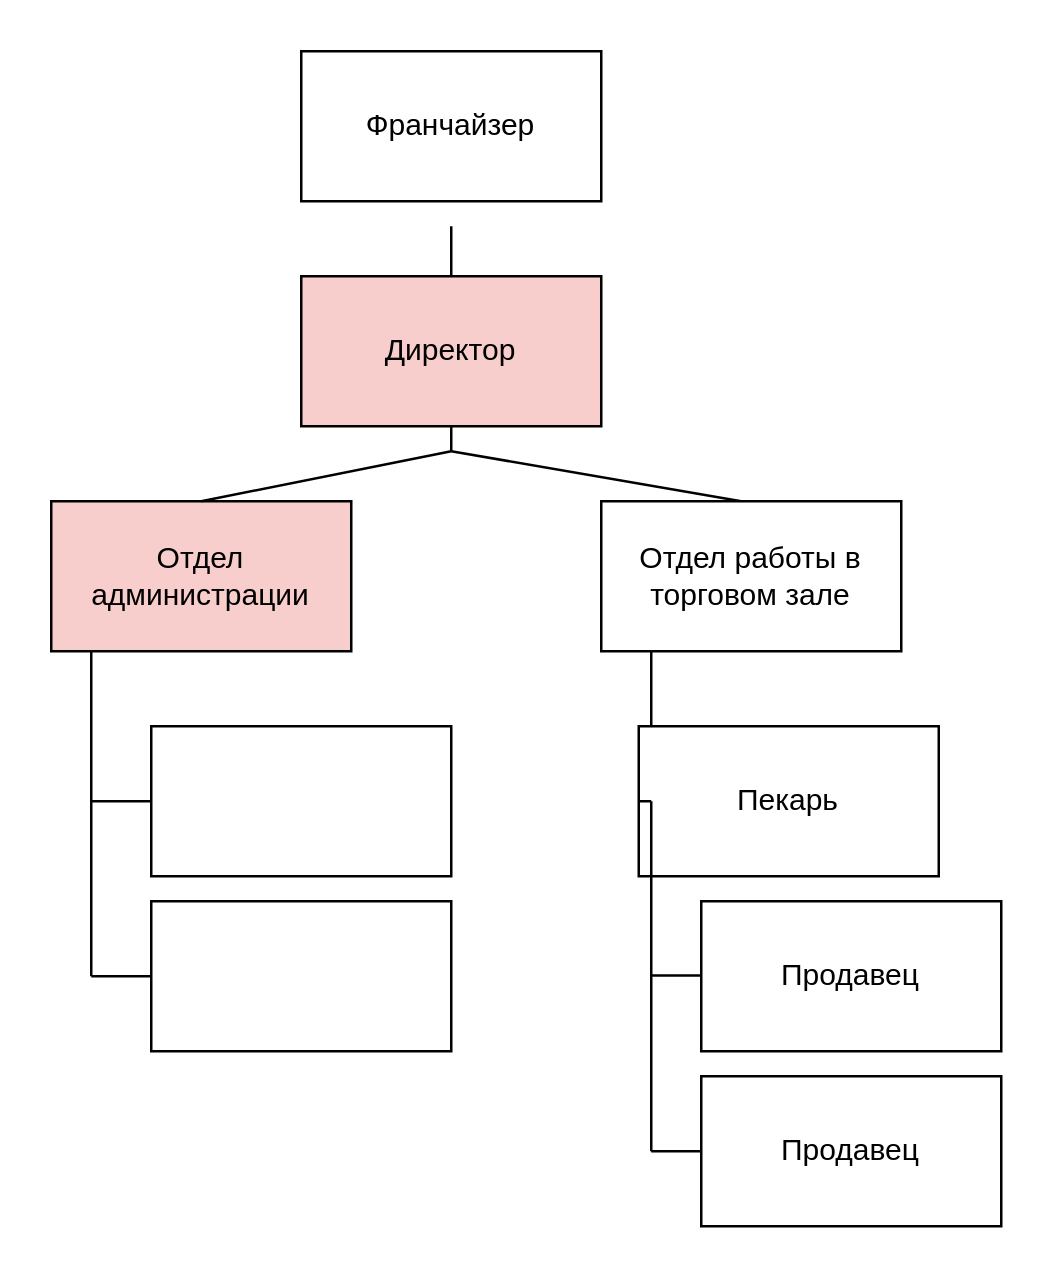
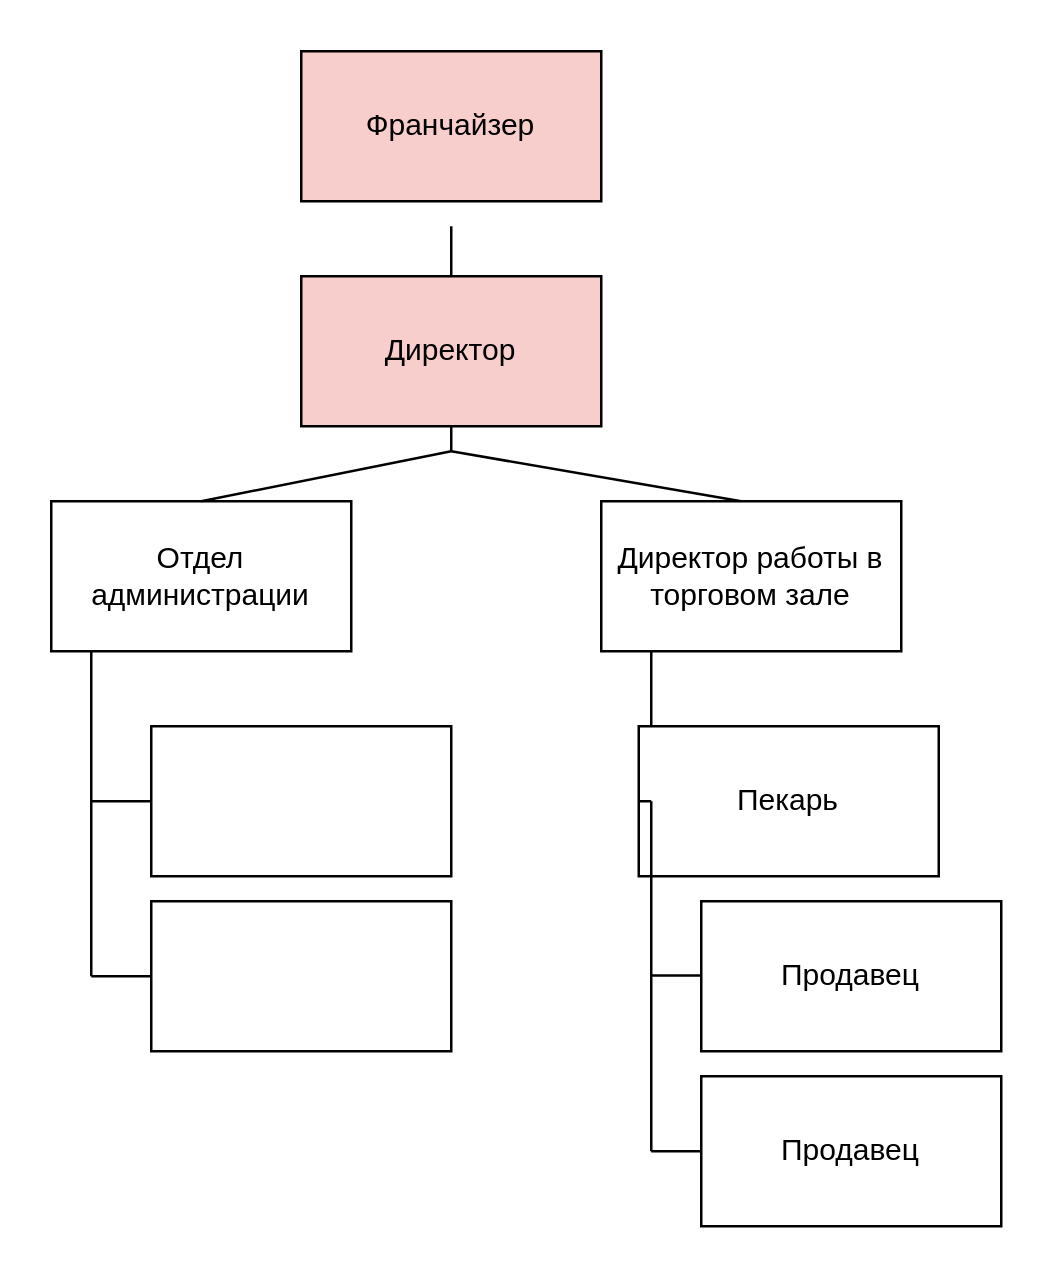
  <mxCell id="0" />
  <mxCell id="1" parent="0" />
- <mxCell id="2" value="Франчайзер" style="rounded=0;whiteSpace=wrap;html=1;" vertex="1" parent="1"><mxGeometry x="120" y="20" width="120" height="60" as="geometry" /></mxCell>
+ <mxCell id="2" value="Франчайзер" style="rounded=0;whiteSpace=wrap;html=1;fillColor=#f8cecc;" vertex="1" parent="1"><mxGeometry x="120" y="20" width="120" height="60" as="geometry" /></mxCell>
  <mxCell id="3" value="Директор" style="rounded=0;whiteSpace=wrap;html=1;fillColor=#f8cecc;" vertex="1" parent="1"><mxGeometry x="120" y="110" width="120" height="60" as="geometry" /></mxCell>
  <mxCell id="4" value="" style="endArrow=none;html=1;rounded=0;" edge="1" parent="1"><mxGeometry width="50" height="50" relative="1" as="geometry"><mxPoint x="296" y="200" as="sourcePoint" /><mxPoint x="180" y="180" as="targetPoint" /></mxGeometry></mxCell>
  <mxCell id="5" value="" style="endArrow=none;html=1;rounded=0;" edge="1" parent="1" source="3"><mxGeometry width="50" height="50" relative="1" as="geometry"><mxPoint x="130" y="140" as="sourcePoint" /><mxPoint x="180" y="90" as="targetPoint" /></mxGeometry></mxCell>
- <mxCell id="6" value="Отдел работы в торговом зале" style="rounded=0;whiteSpace=wrap;html=1;" vertex="1" parent="1"><mxGeometry x="240" y="200" width="120" height="60" as="geometry" /></mxCell>
+ <mxCell id="6" value="Директор работы в торговом зале" style="rounded=0;whiteSpace=wrap;html=1;" vertex="1" parent="1"><mxGeometry x="240" y="200" width="120" height="60" as="geometry" /></mxCell>
  <mxCell id="7" value="" style="endArrow=none;html=1;rounded=0;" edge="1" parent="1"><mxGeometry width="50" height="50" relative="1" as="geometry"><mxPoint x="260" y="320" as="sourcePoint" /><mxPoint x="260" y="260" as="targetPoint" /></mxGeometry></mxCell>
  <mxCell id="8" value="Пекарь" style="rounded=0;whiteSpace=wrap;html=1;" vertex="1" parent="1"><mxGeometry x="255" y="290" width="120" height="60" as="geometry" /></mxCell>
  <mxCell id="9" value="" style="endArrow=none;html=1;rounded=0;exitX=0;exitY=0.5;exitDx=0;exitDy=0;" edge="1" parent="1" source="8"><mxGeometry width="50" height="50" relative="1" as="geometry"><mxPoint x="210" y="370" as="sourcePoint" /><mxPoint x="260" y="320" as="targetPoint" /></mxGeometry></mxCell>
  <mxCell id="10" value="" style="endArrow=none;html=1;rounded=0;" edge="1" parent="1"><mxGeometry width="50" height="50" relative="1" as="geometry"><mxPoint x="260" y="460" as="sourcePoint" /><mxPoint x="260" y="320" as="targetPoint" /></mxGeometry></mxCell>
  <mxCell id="11" value="" style="endArrow=none;html=1;rounded=0;" edge="1" parent="1"><mxGeometry width="50" height="50" relative="1" as="geometry"><mxPoint x="280" y="389.66" as="sourcePoint" /><mxPoint x="260" y="389.66" as="targetPoint" /></mxGeometry></mxCell>
  <mxCell id="12" value="Продавец" style="rounded=0;whiteSpace=wrap;html=1;" vertex="1" parent="1"><mxGeometry x="280" y="360" width="120" height="60" as="geometry" /></mxCell>
  <mxCell id="13" value="Продавец" style="rounded=0;whiteSpace=wrap;html=1;" vertex="1" parent="1"><mxGeometry x="280" y="430" width="120" height="60" as="geometry" /></mxCell>
  <mxCell id="14" value="" style="endArrow=none;html=1;rounded=0;exitX=0;exitY=0.5;exitDx=0;exitDy=0;" edge="1" parent="1" source="13"><mxGeometry width="50" height="50" relative="1" as="geometry"><mxPoint x="180" y="430" as="sourcePoint" /><mxPoint x="260" y="460" as="targetPoint" /><Array as="points" /></mxGeometry></mxCell>
  <mxCell id="15" value="" style="endArrow=none;html=1;rounded=0;entryX=0.5;entryY=1;entryDx=0;entryDy=0;" edge="1" parent="1" target="3"><mxGeometry width="50" height="50" relative="1" as="geometry"><mxPoint x="180" y="180" as="sourcePoint" /><mxPoint x="180" y="180" as="targetPoint" /></mxGeometry></mxCell>
- <mxCell id="16" value="Отдел администрации" style="rounded=0;whiteSpace=wrap;html=1;fillColor=#f8cecc;" vertex="1" parent="1"><mxGeometry x="20" y="200" width="120" height="60" as="geometry" /></mxCell>
+ <mxCell id="16" value="Отдел администрации" style="rounded=0;whiteSpace=wrap;html=1;" vertex="1" parent="1"><mxGeometry x="20" y="200" width="120" height="60" as="geometry" /></mxCell>
  <mxCell id="17" value="" style="endArrow=none;html=1;rounded=0;exitX=0.5;exitY=0;exitDx=0;exitDy=0;" edge="1" parent="1" source="16"><mxGeometry width="50" height="50" relative="1" as="geometry"><mxPoint x="130" y="230" as="sourcePoint" /><mxPoint x="180" y="180" as="targetPoint" /></mxGeometry></mxCell>
  <mxCell id="18" value="" style="rounded=0;whiteSpace=wrap;html=1;" vertex="1" parent="1"><mxGeometry x="60" y="290" width="120" height="60" as="geometry" /></mxCell>
  <mxCell id="19" value="" style="endArrow=none;html=1;rounded=0;" edge="1" parent="1"><mxGeometry width="50" height="50" relative="1" as="geometry"><mxPoint x="36" y="390" as="sourcePoint" /><mxPoint x="36" y="260" as="targetPoint" /></mxGeometry></mxCell>
  <mxCell id="20" value="" style="endArrow=none;html=1;rounded=0;exitX=0;exitY=0.5;exitDx=0;exitDy=0;" edge="1" parent="1" source="18"><mxGeometry width="50" height="50" relative="1" as="geometry"><mxPoint x="-10" y="370" as="sourcePoint" /><mxPoint x="36" y="320" as="targetPoint" /></mxGeometry></mxCell>
  <mxCell id="21" value="" style="rounded=0;whiteSpace=wrap;html=1;" vertex="1" parent="1"><mxGeometry x="60" y="360" width="120" height="60" as="geometry" /></mxCell>
  <mxCell id="22" value="" style="endArrow=none;html=1;rounded=0;" edge="1" parent="1"><mxGeometry width="50" height="50" relative="1" as="geometry"><mxPoint x="36" y="390" as="sourcePoint" /><mxPoint x="60" y="390" as="targetPoint" /></mxGeometry></mxCell>
